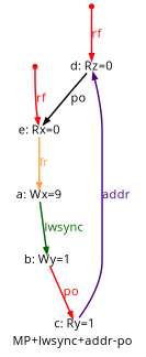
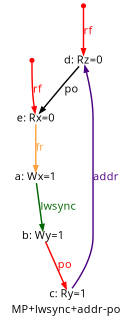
  digraph {
    fontname="Open Sans"
    fontsize=12
    label="MP+lwsync+addr-po"
    node [fixedsize=true fontname="Open Sans" fontsize=12 shape=none]
    edge [arrowsize=0.600000 color=red fontcolor=red fontname="Open Sans" fontsize=12 penwidth=1.500000]
-   n1 [height=0.166667 label="a: Wx=9" width=0.666667]
+   n1 [height=0.166667 label="a: Wx=1" width=0.666667]
    n2 [height=0.166667 label="b: Wy=1" width=0.666667]
    n3 [height=0.166667 label="c: Ry=1" width=0.666667]
    n4 [color=red height=0.166667 label="d: Rz=0" width=0.666667]
    n5 [height=0.166667 label="e: Rx=0" width=0.666667]
    initeiid3 [color=red height=0.06 shape=point width=0.06 fixedsize="" fontsize=""]
    initeiid4 [color=red height=0.06 shape=point width=0.06 fixedsize="" fontsize=""]
    n1 -> n2 [color=darkgreen fontcolor=darkgreen label=lwsync]
    n2 -> n3 [label=po]
    n4 -> n3 [color=indigo dir=back fontcolor=indigo label=addr]
    n4 -> n5 [color=black fontcolor=black label=po]
    n5 -> n1 [color="#ffa040" fontcolor="#ffa040" label=fr]
    initeiid3 -> n4 [label=rf]
    initeiid4 -> n5 [label=rf]
  }
